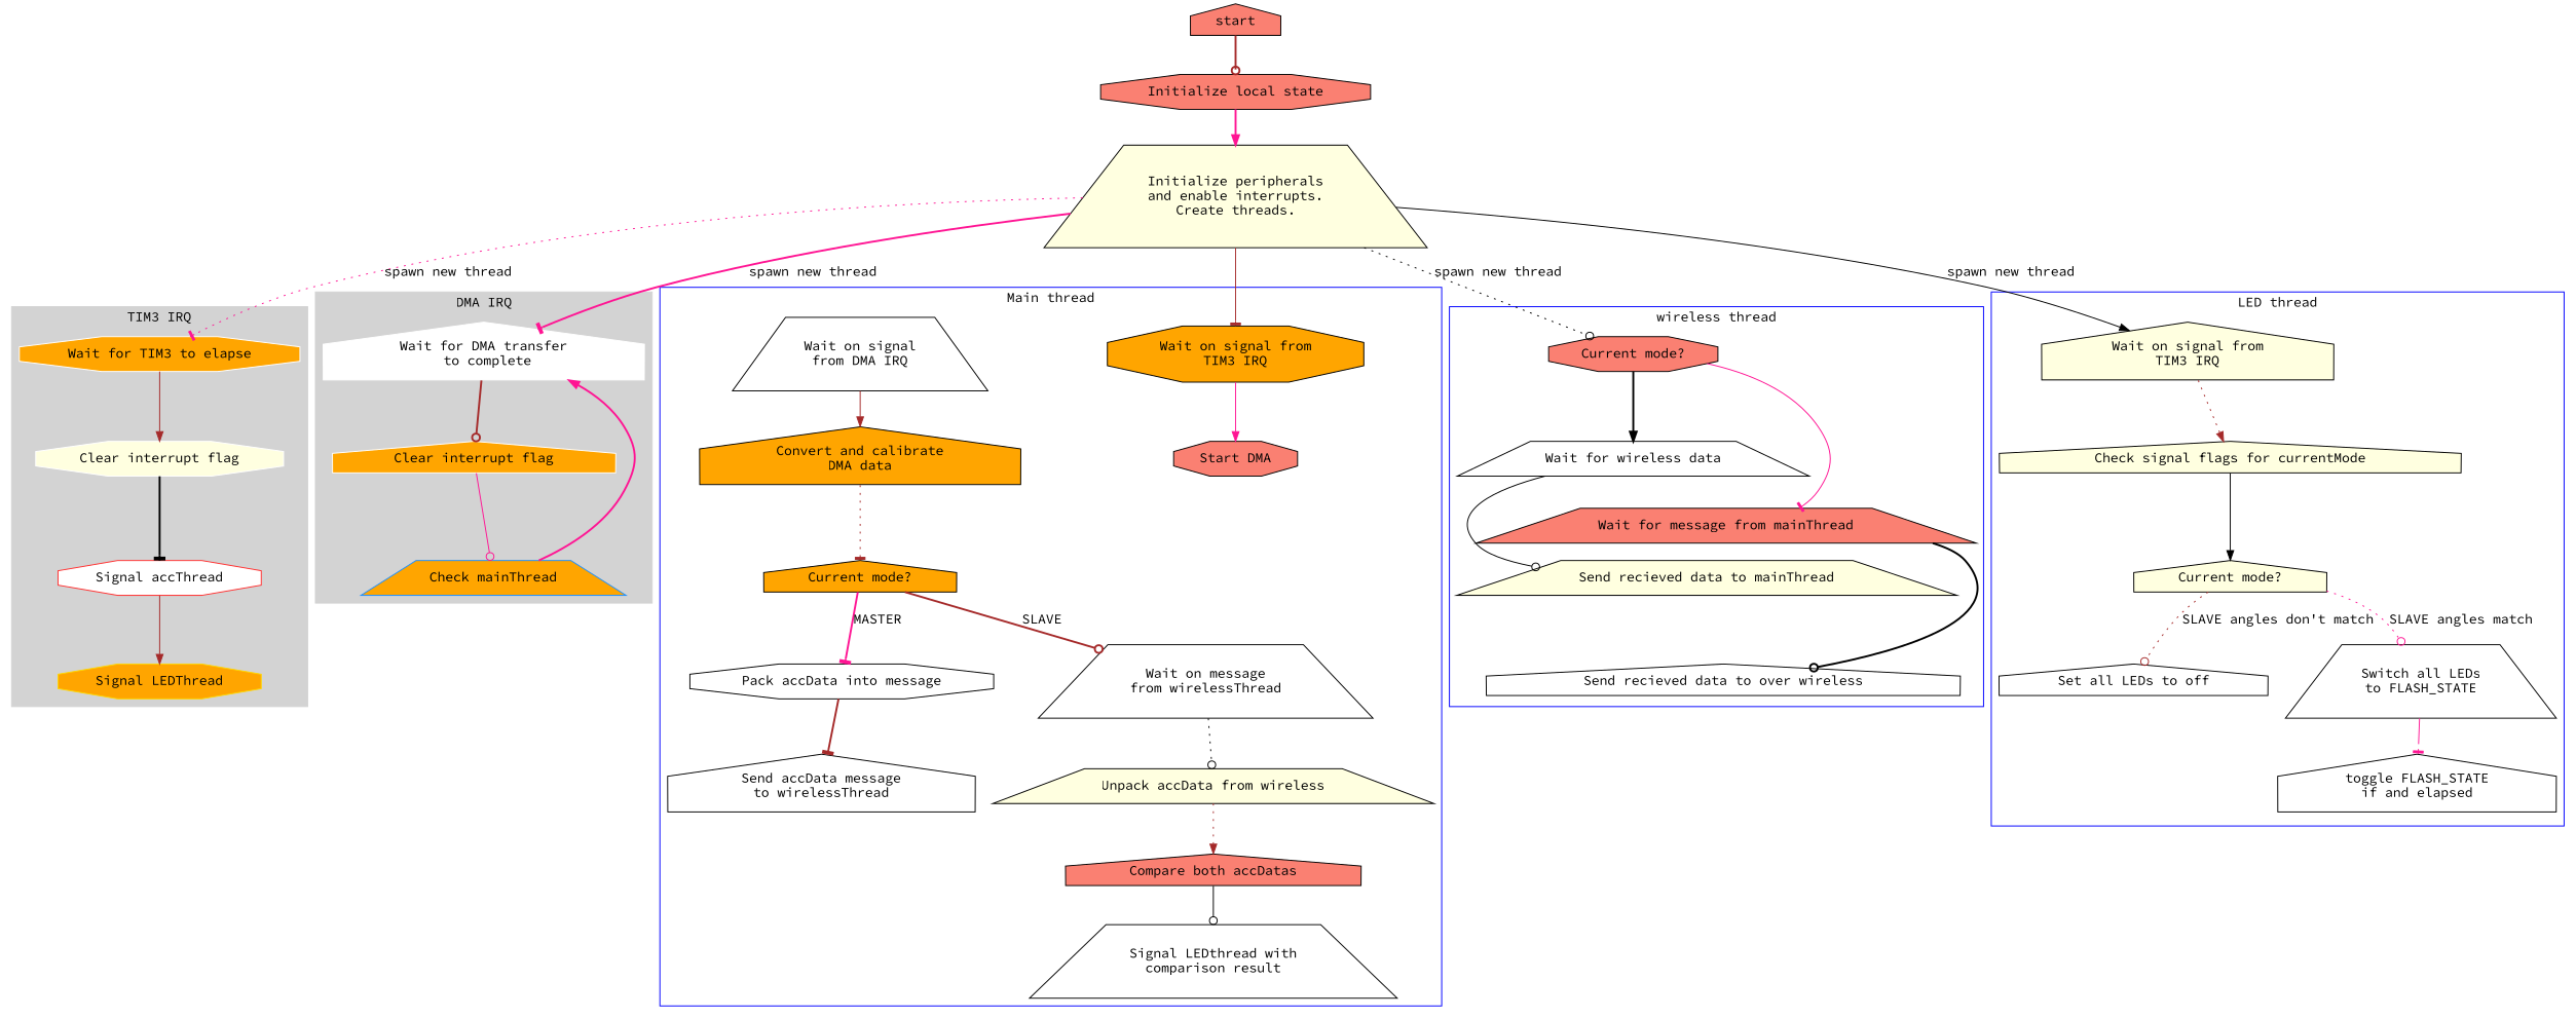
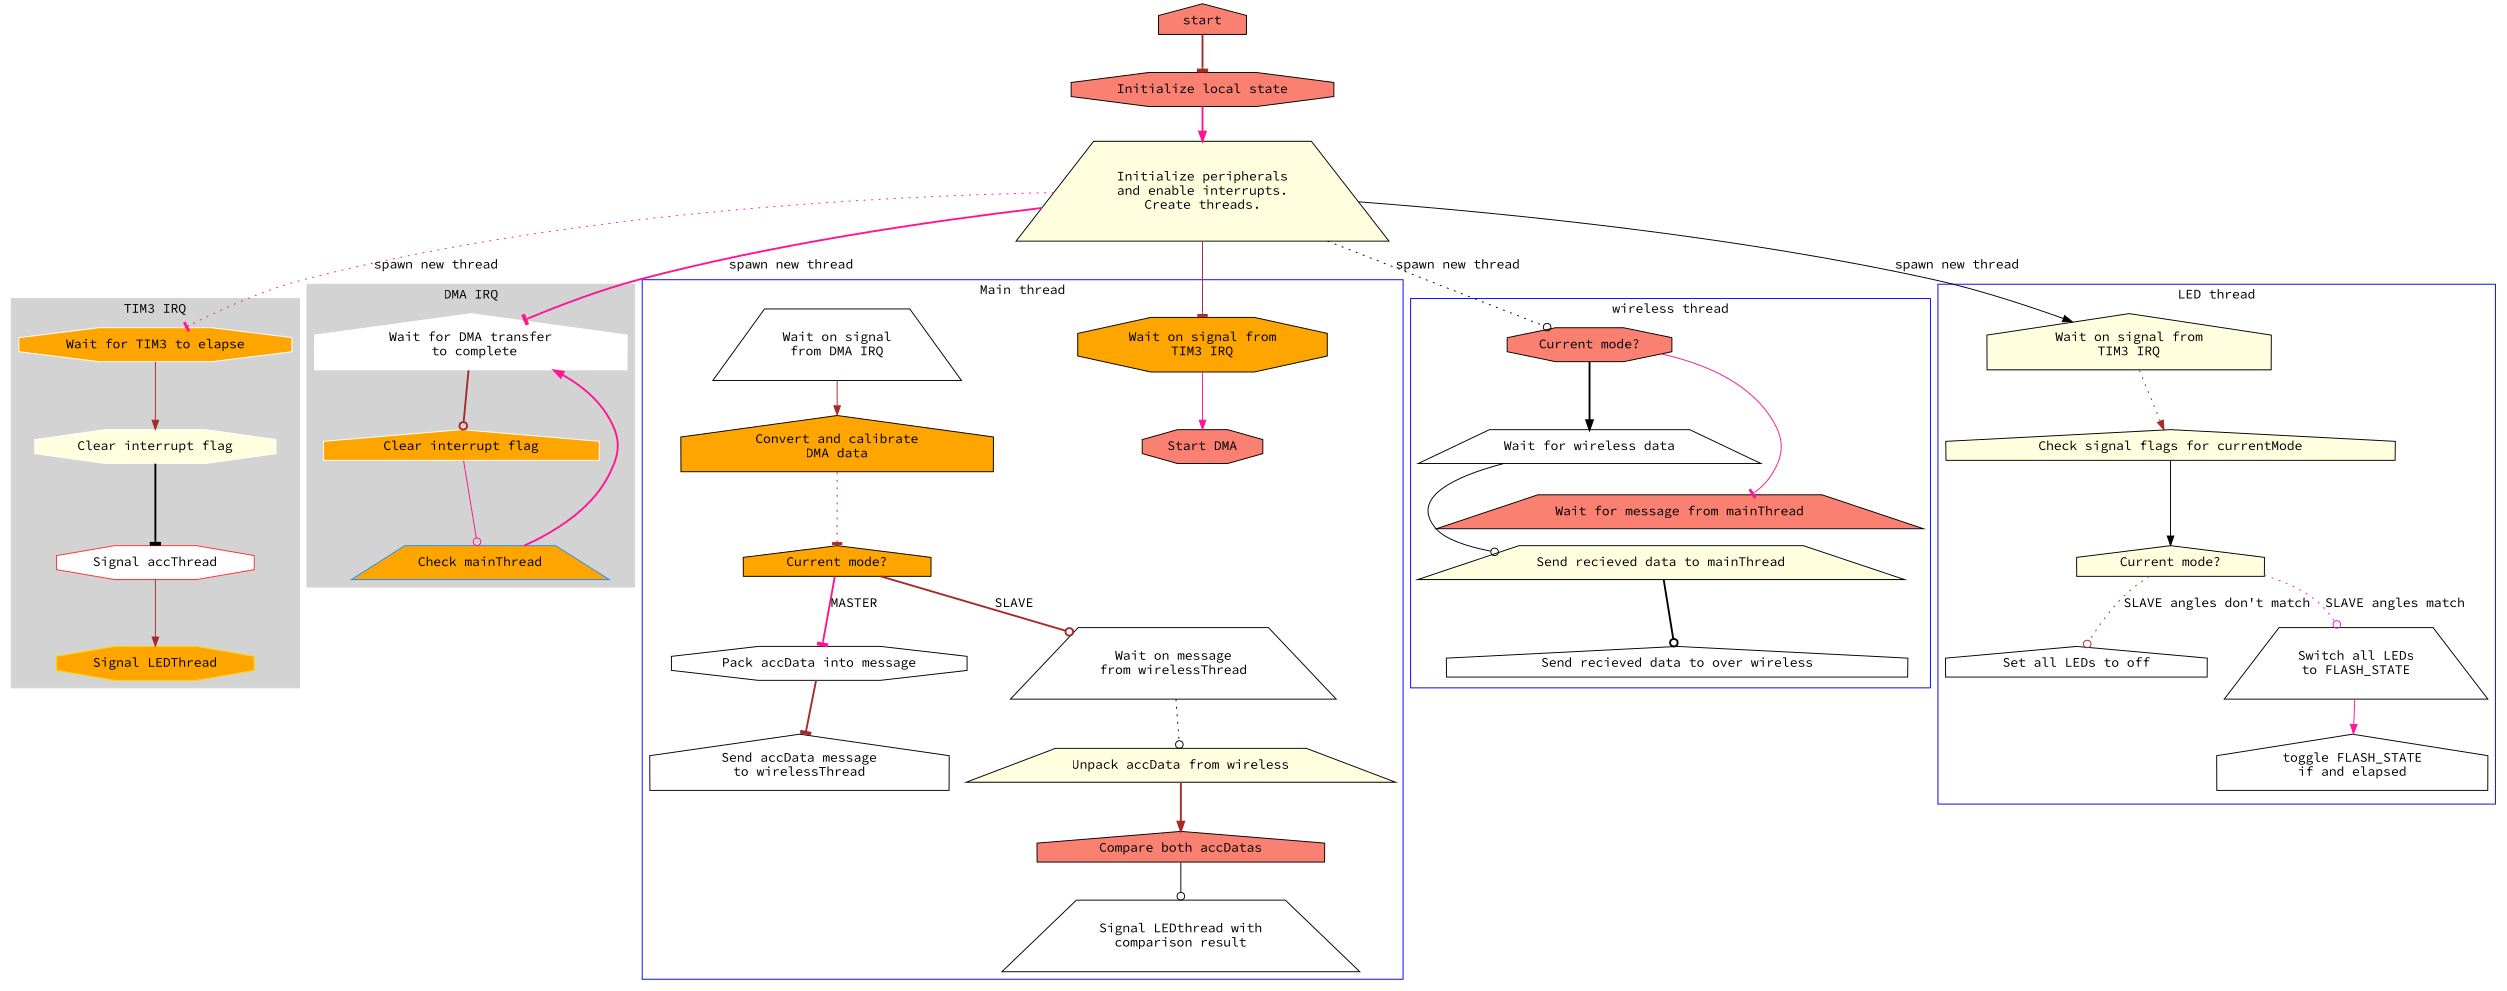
  digraph {
    fontname="Source Code Pro"
    node [fillcolor=white fontname="Source Code Pro" shape=house style=filled]
    edge [arrowhead=normal color=brown fontname="Source Code Pro" style=solid]
    n1 [color=white fillcolor=orange label="Wait for TIM3 to elapse" shape=octagon]
    n2 [color=white fillcolor=lightyellow label="Clear interrupt flag" shape=octagon]
    n3 [color=firebrick1 label="Signal accThread" shape=octagon]
    n4 [color=gold fillcolor=orange label="Signal LEDThread" shape=octagon]
    n5 [color=white label="Wait for DMA transfer\n to complete"]
    n6 [color=white fillcolor=orange label="Clear interrupt flag"]
    n7 [color=dodgerblue fillcolor=orange label="Check mainThread" shape=trapezium]
    n8 [fillcolor=orange label="Wait on signal from\nTIM3 IRQ" shape=octagon]
    n9 [fillcolor=salmon label="Start DMA" shape=octagon]
    n10 [label="Wait on signal\nfrom DMA IRQ" shape=trapezium]
    n11 [fillcolor=orange label="Convert and calibrate\nDMA data"]
    n12 [fillcolor=orange label="Current mode?"]
    n13 [label="Pack accData into message" shape=octagon]
    n14 [label="Wait on message\nfrom wirelessThread" shape=trapezium]
    n15 [label="Send accData message\nto wirelessThread"]
    n16 [fillcolor=lightyellow label="Unpack accData from wireless" shape=trapezium]
    n17 [fillcolor=salmon label="Compare both accDatas"]
    n18 [label="Signal LEDthread with\ncomparison result" shape=trapezium]
    n19 [fillcolor=salmon label="Current mode?" shape=octagon]
    n20 [label="Wait for wireless data" shape=trapezium]
    n21 [fillcolor=salmon label="Wait for message from mainThread" shape=trapezium]
    n22 [fillcolor=lightyellow label="Send recieved data to mainThread" shape=trapezium]
    n23 [label="Send recieved data to over wireless"]
    n24 [fillcolor=lightyellow label="Wait on signal from\nTIM3 IRQ"]
    n25 [fillcolor=lightyellow label="Check signal flags for currentMode"]
    n26 [fillcolor=lightyellow label="Current mode?"]
    n27 [label="Set all LEDs to off"]
    n28 [label="Switch all LEDs\nto FLASH_STATE" shape=trapezium]
    n29 [label="toggle FLASH_STATE\nif and elapsed"]
    n30 [fillcolor=salmon label="Initialize local state" shape=octagon]
    n31 [fillcolor=lightyellow label="Initialize peripherals\nand enable interrupts.\nCreate threads." shape=trapezium]
    start [fillcolor=salmon]
    subgraph cluster_1 {
      color=lightgrey
      label="TIM3 IRQ"
      style=filled
      n1
      n2
      n3
      n4
    }
    subgraph cluster_2 {
      color=lightgrey
      label="DMA IRQ"
      style=filled
      n5
      n6
      n7
    }
    subgraph cluster_3 {
      color=blue
      label="Main thread"
      n8
      n9
      n10
      n11
      n12
      n13
      n14
      n15
      n16
      n17
      n18
    }
    subgraph cluster_4 {
      color=blue
      label="wireless thread"
      n19
      n20
      n21
      n22
      n23
    }
    subgraph cluster_5 {
      color=blue
      label="LED thread"
      n24
      n25
      n26
      n27
      n28
      n29
    }
    n1 -> n2
    n2 -> n3 [arrowhead=tee color=black style=bold]
    n3 -> n4
    n5 -> n6 [arrowhead=odot style=bold]
    n6 -> n7 [arrowhead=odot color=deeppink]
    n7 -> n5 [color=deeppink contraint=false style=bold]
    n8 -> n9 [color=deeppink]
    n10 -> n11
    n11 -> n12 [arrowhead=tee style=dotted]
    n12 -> n13 [arrowhead=tee color=deeppink label=MASTER style=bold]
    n12 -> n14 [arrowhead=odot label=SLAVE style=bold]
    n13 -> n15 [arrowhead=tee style=bold]
    n14 -> n16 [arrowhead=odot color=black style=dotted]
-   n16 -> n17 [style=dotted]
+   n16 -> n17 [style=bold]
    n17 -> n18 [arrowhead=odot color=black]
    n19 -> n20 [color=black style=bold]
    n19 -> n21 [arrowhead=tee color=deeppink]
    n20 -> n22 [arrowhead=odot color=black]
-   n21 -> n23 [arrowhead=odot color=black style=bold]
+   n22 -> n23 [arrowhead=odot color=black style=bold]
    n24 -> n25 [style=dotted]
    n25 -> n26 [color=black]
    n26 -> n27 [arrowhead=odot label="SLAVE angles don't match" style=dotted]
    n26 -> n28 [arrowhead=odot color=deeppink label="SLAVE angles match" style=dotted]
-   n28 -> n29 [arrowhead=tee color=deeppink]
+   n28 -> n29 [color=deeppink]
    n30 -> n31 [color=deeppink style=bold]
    n31 -> n1 [arrowhead=tee color=deeppink label="spawn new thread" style=dotted]
    n31 -> n5 [arrowhead=tee color=deeppink label="spawn new thread" style=bold]
    n31 -> n8 [arrowhead=tee]
    n31 -> n19 [arrowhead=odot color=black label="spawn new thread" style=dotted]
    n31 -> n24 [color=black label="spawn new thread"]
-   start -> n30 [arrowhead=odot style=bold]
+   start -> n30 [arrowhead=tee style=bold]
  }
